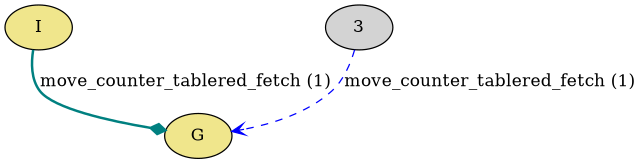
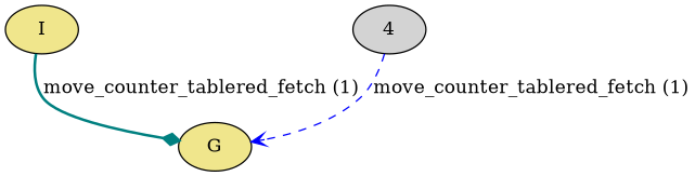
  digraph {
    node [fillcolor=khaki style=filled]
    n1 [label=I]
    n2 [label=G]
-   3 [fillcolor=lightgrey]
+   3 [fillcolor=lightgrey label=4]
    n1 -> n2 [arrowhead=diamond color=teal label="move_counter_tablered_fetch (1)" style=bold]
    3 -> n2 [arrowhead=vee color=blue label="move_counter_tablered_fetch (1)" style=dashed]
  }
